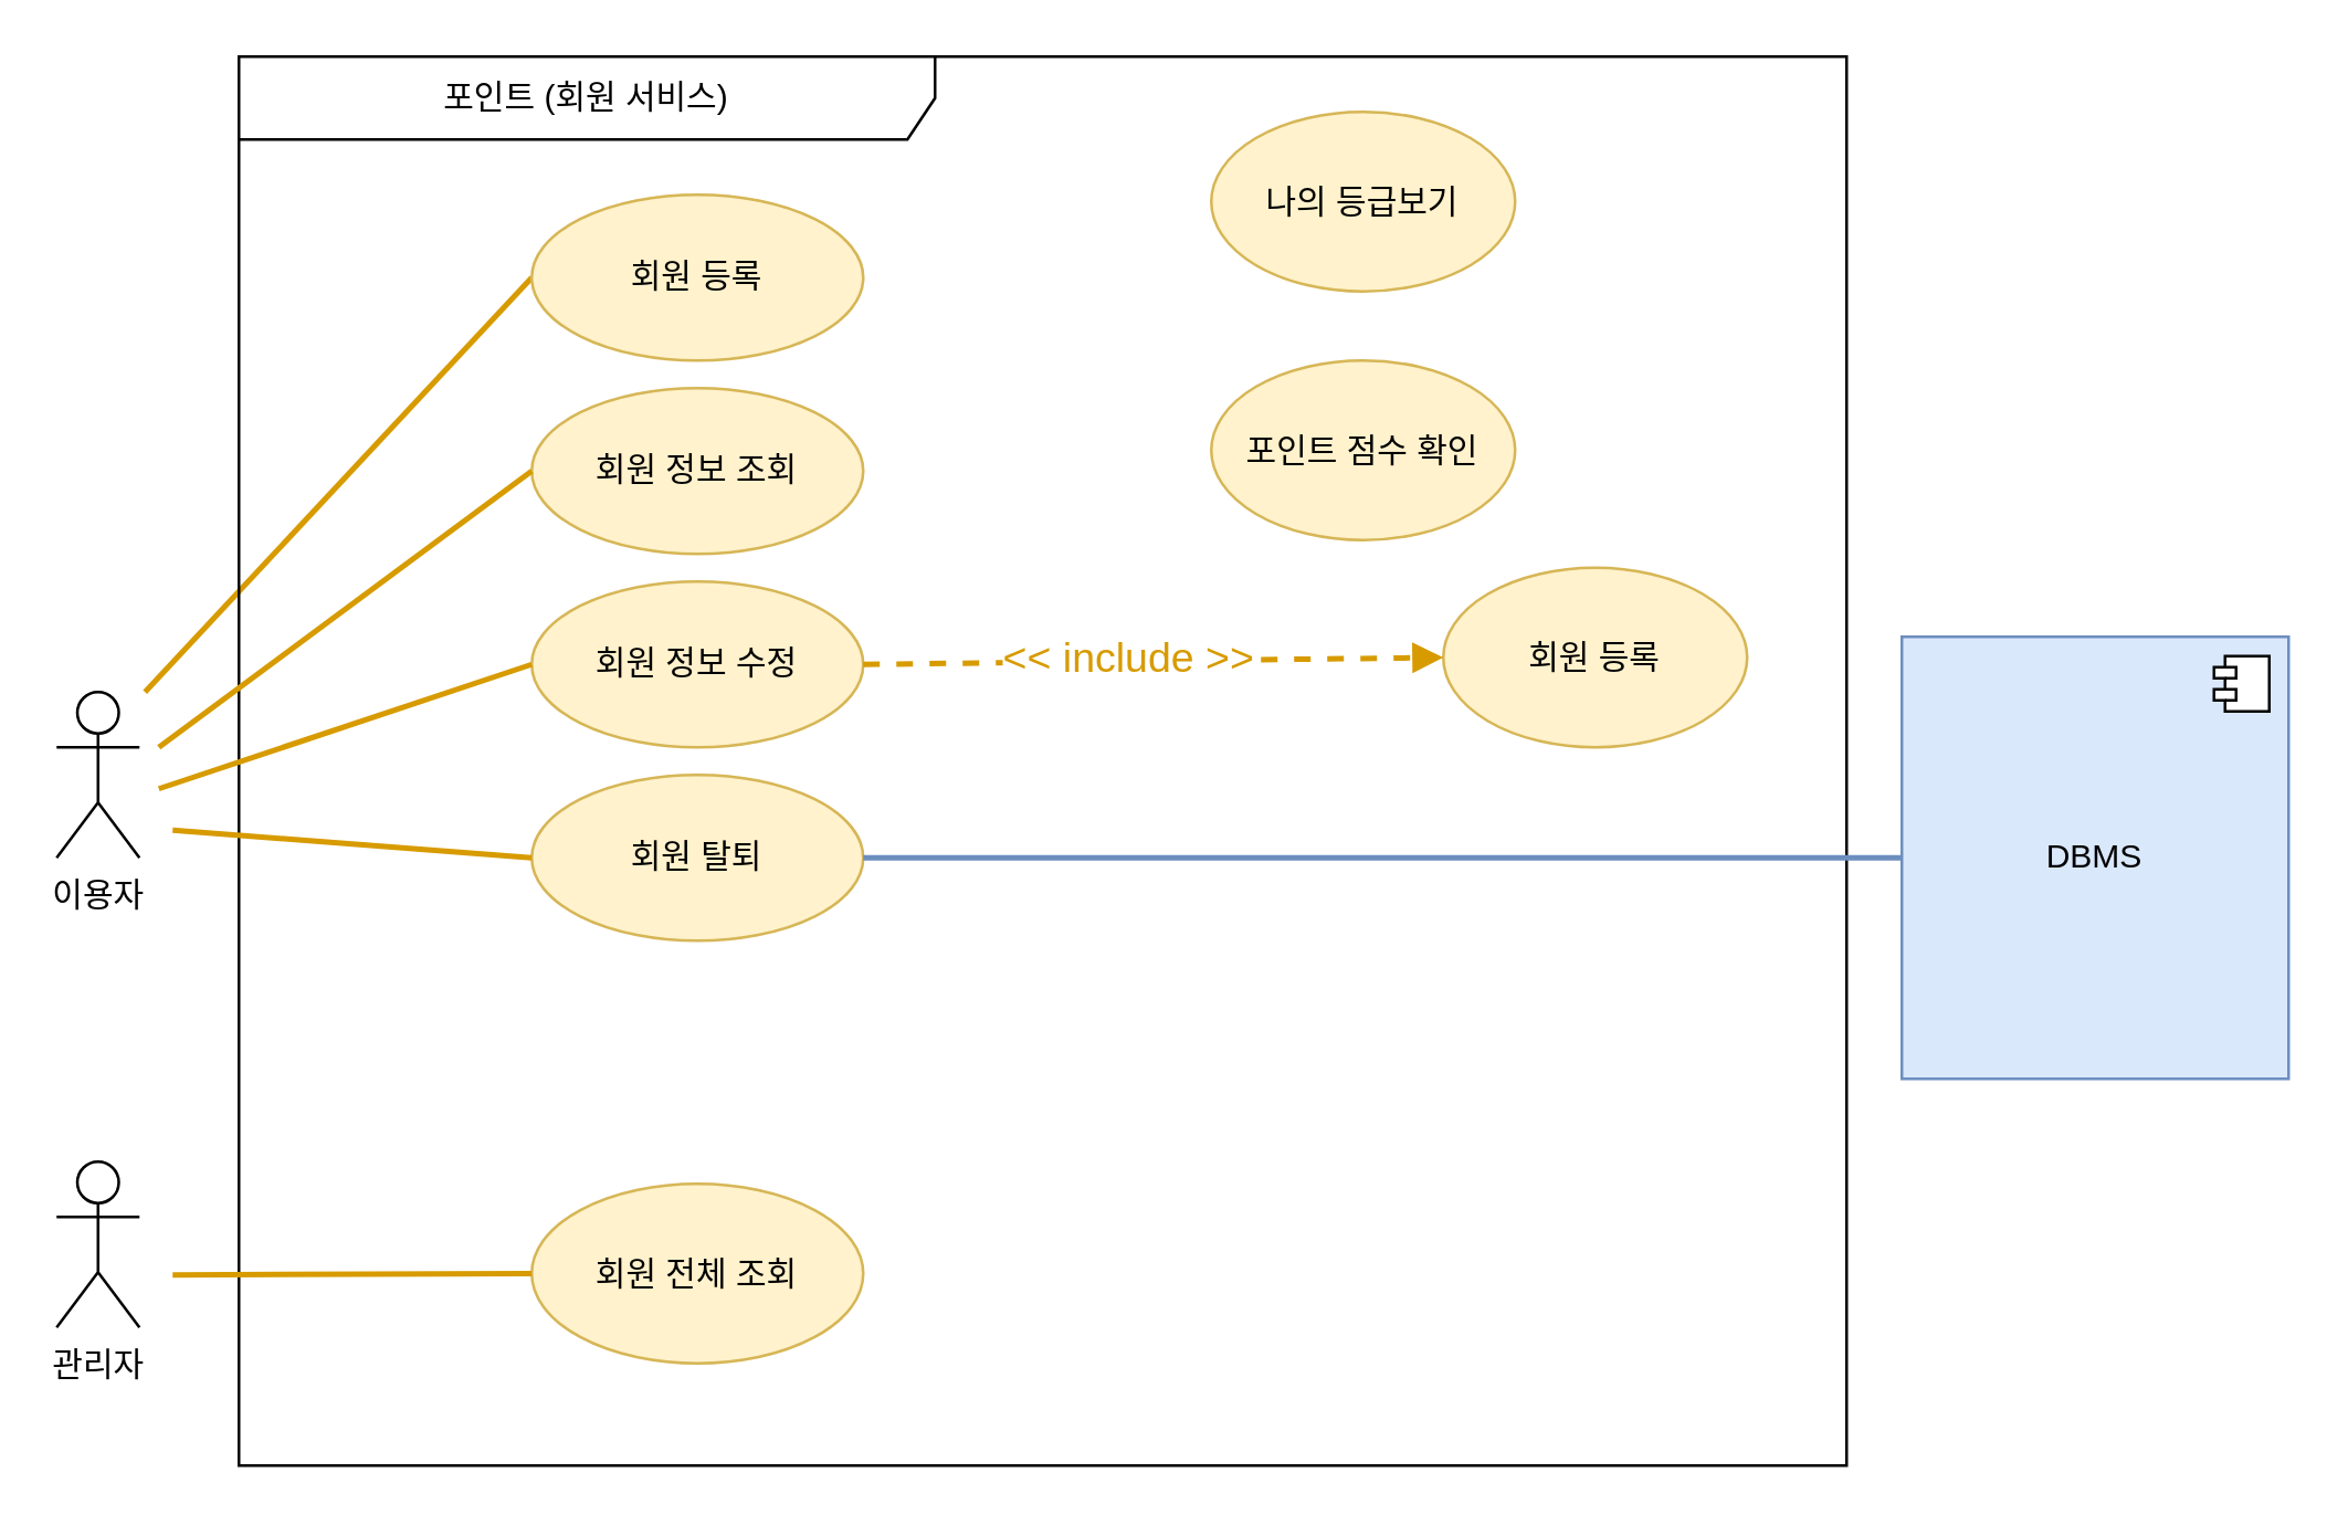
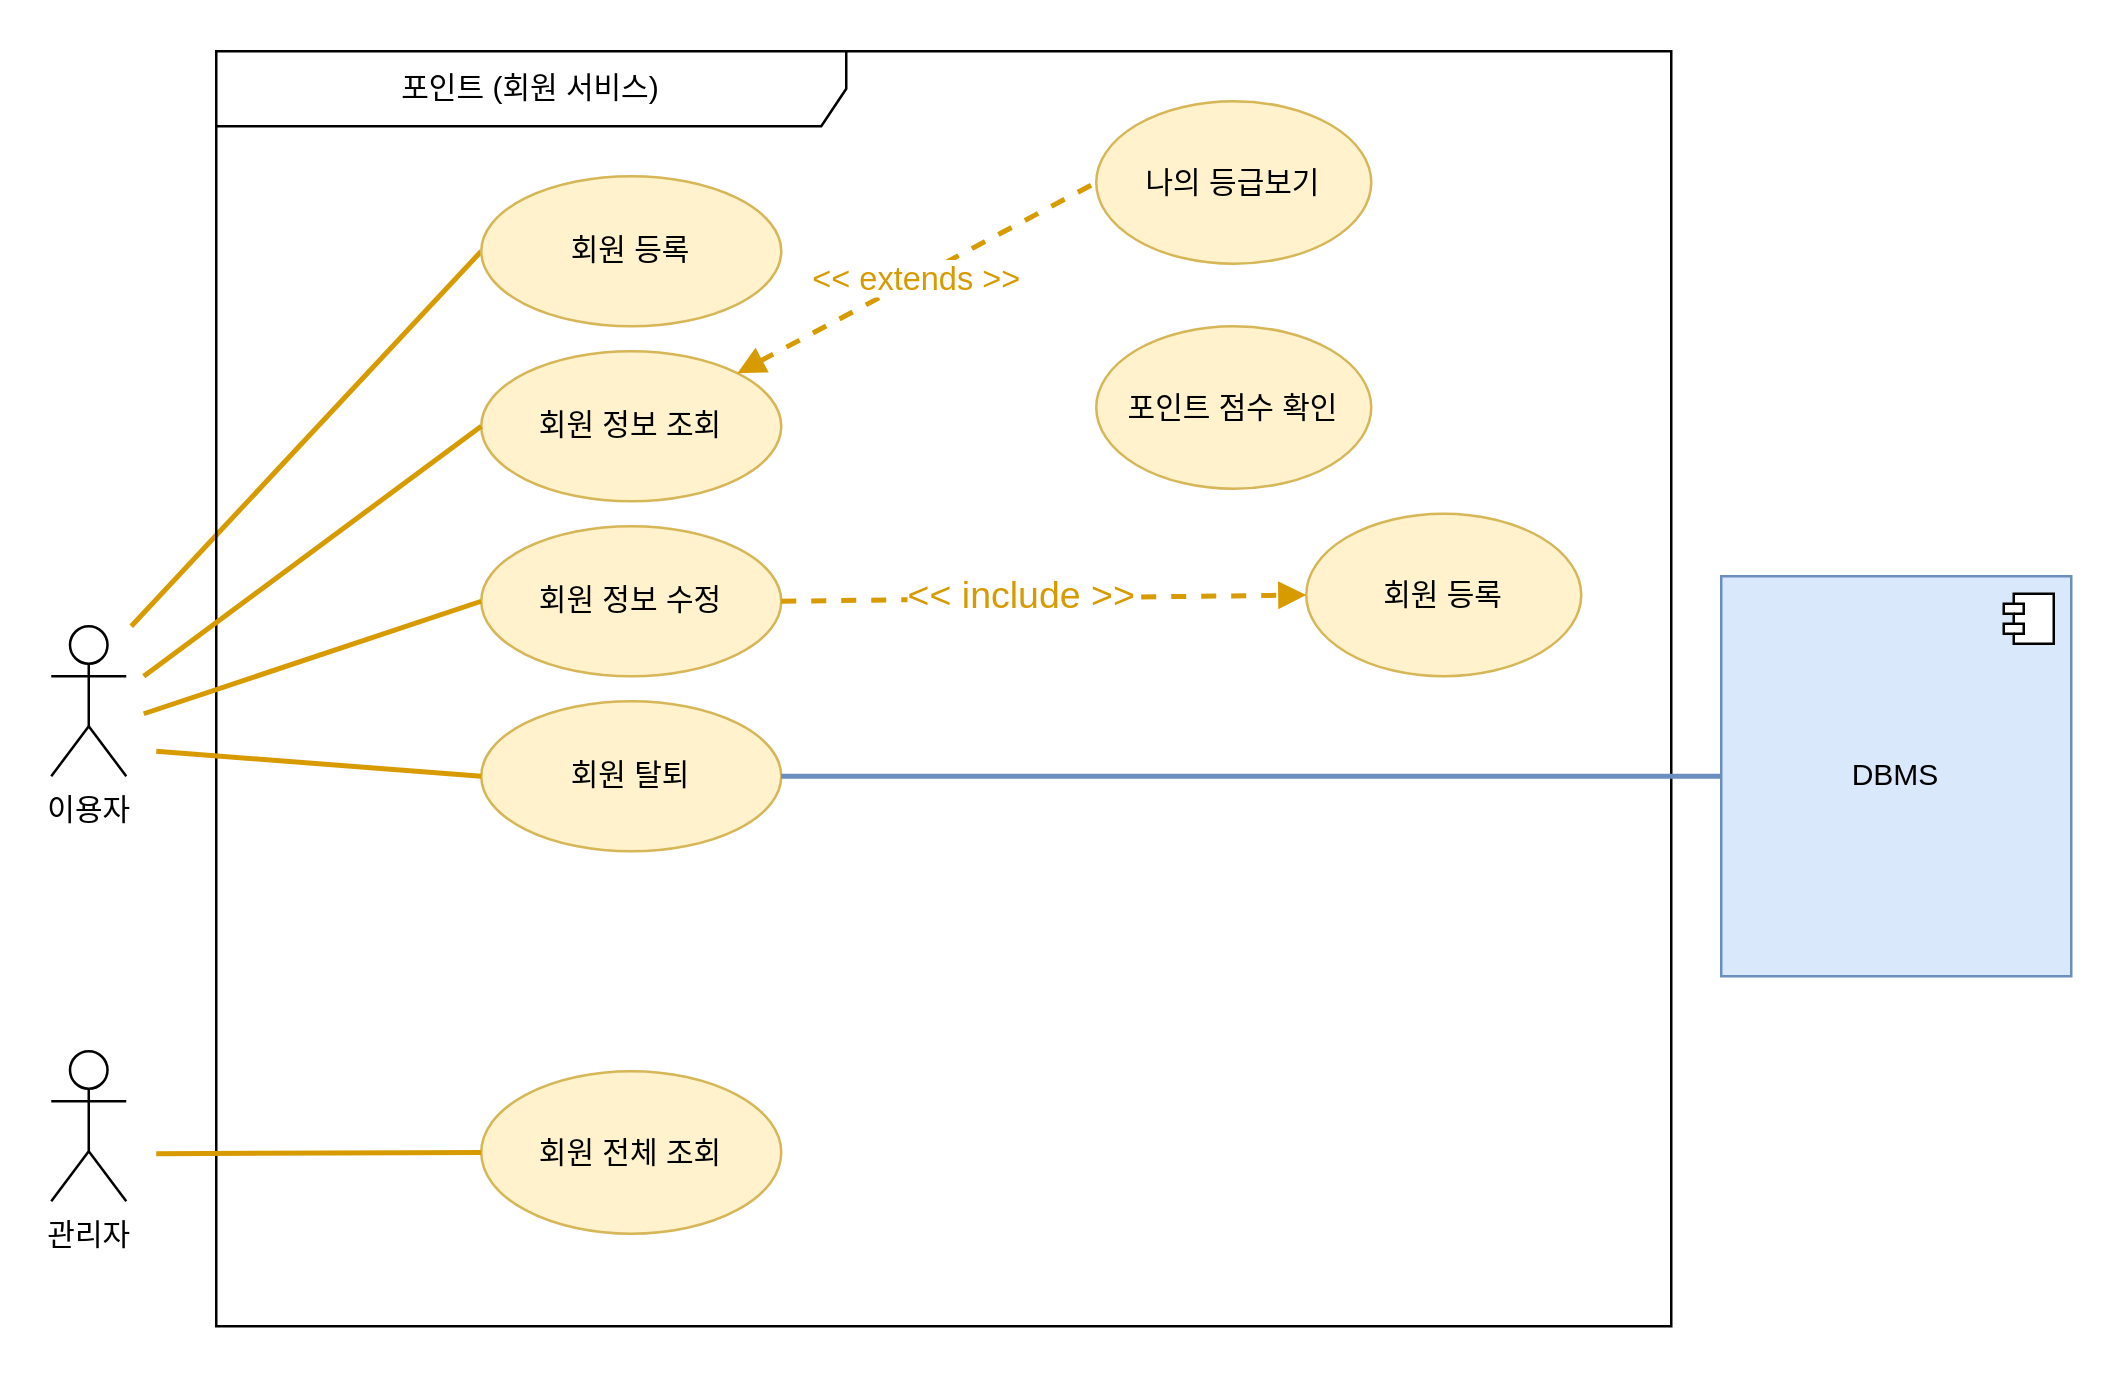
  <mxCell id="0" />
  <mxCell id="1" parent="0" />
  <mxCell id="2" style="rounded=0;orthogonalLoop=1;jettySize=auto;html=1;endArrow=none;endFill=0;entryX=0;entryY=0.5;entryDx=0;entryDy=0;strokeWidth=2;fillColor=#ffe6cc;strokeColor=#d79b00;" parent="1" target="6" edge="1"><mxGeometry relative="1" as="geometry"><mxPoint x="52" y="250" as="sourcePoint" /><mxPoint x="179" y="87" as="targetPoint" /></mxGeometry></mxCell>
  <mxCell id="3" value="이용자" style="shape=umlActor;verticalLabelPosition=bottom;verticalAlign=top;html=1;outlineConnect=0;" parent="1" vertex="1"><mxGeometry x="20" y="250" width="30" height="60" as="geometry" /></mxCell>
  <mxCell id="4" value="포인트 (회원 서비스)" style="shape=umlFrame;whiteSpace=wrap;html=1;pointerEvents=0;width=252;height=30;" parent="1" vertex="1"><mxGeometry x="86" y="20" width="582" height="510" as="geometry" /></mxCell>
  <mxCell id="5" value="관리자" style="shape=umlActor;verticalLabelPosition=bottom;verticalAlign=top;html=1;" parent="1" vertex="1"><mxGeometry x="20" y="420" width="30" height="60" as="geometry" /></mxCell>
  <mxCell id="6" value="회원 등록" style="ellipse;whiteSpace=wrap;html=1;fillColor=#fff2cc;strokeColor=#d6b656;" parent="1" vertex="1"><mxGeometry x="192" y="70" width="120" height="60" as="geometry" /></mxCell>
  <mxCell id="7" value="회원 전체 조회" style="ellipse;whiteSpace=wrap;html=1;fillColor=#fff2cc;strokeColor=#d6b656;" parent="1" vertex="1"><mxGeometry x="192" y="428" width="120" height="65" as="geometry" /></mxCell>
  <mxCell id="8" value="회원 탈퇴" style="ellipse;whiteSpace=wrap;html=1;fillColor=#fff2cc;strokeColor=#d6b656;" parent="1" vertex="1"><mxGeometry x="192" y="280" width="120" height="60" as="geometry" /></mxCell>
  <mxCell id="9" value="회원 정보 조회" style="ellipse;whiteSpace=wrap;html=1;fillColor=#fff2cc;strokeColor=#d6b656;" parent="1" vertex="1"><mxGeometry x="192" y="140" width="120" height="60" as="geometry" /></mxCell>
  <mxCell id="10" value="회원 정보 수정" style="ellipse;whiteSpace=wrap;html=1;fillColor=#fff2cc;strokeColor=#d6b656;" parent="1" vertex="1"><mxGeometry x="192" y="210" width="120" height="60" as="geometry" /></mxCell>
  <mxCell id="11" style="rounded=0;orthogonalLoop=1;jettySize=auto;html=1;endArrow=none;endFill=0;entryX=0;entryY=0.5;entryDx=0;entryDy=0;strokeWidth=2;fillColor=#ffe6cc;strokeColor=#d79b00;" parent="1" target="9" edge="1"><mxGeometry relative="1" as="geometry"><mxPoint x="57" y="270" as="sourcePoint" /><mxPoint x="204" y="109" as="targetPoint" /></mxGeometry></mxCell>
  <mxCell id="12" style="rounded=0;orthogonalLoop=1;jettySize=auto;html=1;endArrow=none;endFill=0;entryX=0;entryY=0.5;entryDx=0;entryDy=0;strokeWidth=2;fillColor=#ffe6cc;strokeColor=#d79b00;" parent="1" target="10" edge="1"><mxGeometry relative="1" as="geometry"><mxPoint x="57" y="285" as="sourcePoint" /><mxPoint x="192" y="203" as="targetPoint" /></mxGeometry></mxCell>
  <mxCell id="13" style="rounded=0;orthogonalLoop=1;jettySize=auto;html=1;endArrow=none;endFill=0;entryX=0;entryY=0.5;entryDx=0;entryDy=0;strokeWidth=2;fillColor=#ffe6cc;strokeColor=#d79b00;" parent="1" target="8" edge="1"><mxGeometry relative="1" as="geometry"><mxPoint x="62" y="300" as="sourcePoint" /><mxPoint x="182" y="306" as="targetPoint" /></mxGeometry></mxCell>
  <mxCell id="14" style="rounded=0;orthogonalLoop=1;jettySize=auto;html=1;endArrow=none;endFill=0;entryX=0;entryY=0.5;entryDx=0;entryDy=0;strokeWidth=2;fillColor=#ffe6cc;strokeColor=#d79b00;" parent="1" target="7" edge="1"><mxGeometry relative="1" as="geometry"><mxPoint x="62" y="461" as="sourcePoint" /><mxPoint x="202" y="267" as="targetPoint" /></mxGeometry></mxCell>
  <mxCell id="15" value="회원 등록" style="ellipse;whiteSpace=wrap;html=1;fillColor=#fff2cc;strokeColor=#d6b656;" parent="1" vertex="1"><mxGeometry x="522" y="205" width="110" height="65" as="geometry" /></mxCell>
  <mxCell id="16" style="rounded=0;orthogonalLoop=1;jettySize=auto;html=1;endArrow=block;endFill=1;entryX=0;entryY=0.5;entryDx=0;entryDy=0;dashed=1;strokeWidth=2;fillColor=#ffe6cc;strokeColor=#d79b00;exitX=1;exitY=0.5;exitDx=0;exitDy=0;" parent="1" source="10" target="15" edge="1"><mxGeometry relative="1" as="geometry"><mxPoint x="332" y="284.41" as="sourcePoint" /><mxPoint x="467" y="284.41" as="targetPoint" /></mxGeometry></mxCell>
  <mxCell id="17" value="&amp;lt;&amp;lt; include &amp;gt;&amp;gt;" style="edgeLabel;html=1;align=center;verticalAlign=middle;resizable=0;points=[];fontSize=15;fontColor=#D79B00;" parent="16" vertex="1" connectable="0"><mxGeometry x="-0.086" y="2" relative="1" as="geometry"><mxPoint as="offset" /></mxGeometry></mxCell>
  <mxCell id="18" value="나의 등급보기" style="ellipse;whiteSpace=wrap;html=1;fillColor=#fff2cc;strokeColor=#d6b656;" parent="1" vertex="1"><mxGeometry x="438" y="40" width="110" height="65" as="geometry" /></mxCell>
  <mxCell id="19" value="포인트 점수 확인" style="ellipse;whiteSpace=wrap;html=1;fillColor=#fff2cc;strokeColor=#d6b656;" parent="1" vertex="1"><mxGeometry x="438" y="130" width="110" height="65" as="geometry" /></mxCell>
+ <mxCell id="20" value="&amp;lt;&amp;lt; extends &amp;gt;&amp;gt;" style="rounded=0;orthogonalLoop=1;jettySize=auto;html=1;endArrow=none;endFill=0;entryX=0;entryY=0.5;entryDx=0;entryDy=0;strokeWidth=2;fillColor=#ffe6cc;strokeColor=#d79b00;dashed=1;startArrow=block;startFill=1;fontSize=13;fontColor=#D79B00;exitX=1;exitY=0;exitDx=0;exitDy=0;" parent="1" source="9" target="18" edge="1"><mxGeometry relative="1" as="geometry"><mxPoint x="318" y="113" as="sourcePoint" /><mxPoint x="442" y="122.5" as="targetPoint" /></mxGeometry></mxCell>
  <mxCell id="21" value="DBMS" style="html=1;dropTarget=0;whiteSpace=wrap;fillColor=#dae8fc;strokeColor=#6c8ebf;" parent="1" vertex="1"><mxGeometry x="688" y="230" width="140" height="160" as="geometry" /></mxCell>
  <mxCell id="22" value="" style="shape=module;jettyWidth=8;jettyHeight=4;" parent="21" vertex="1"><mxGeometry x="1" width="20" height="20" relative="1" as="geometry"><mxPoint x="-27" y="7" as="offset" /></mxGeometry></mxCell>
  <mxCell id="23" style="rounded=0;orthogonalLoop=1;jettySize=auto;html=1;endArrow=none;endFill=0;entryX=0;entryY=0.5;entryDx=0;entryDy=0;strokeWidth=2;fillColor=#dae8fc;strokeColor=#6c8ebf;" parent="1" target="21" edge="1"><mxGeometry relative="1" as="geometry"><mxPoint x="312" y="310" as="sourcePoint" /><mxPoint x="442" y="320" as="targetPoint" /></mxGeometry></mxCell>
